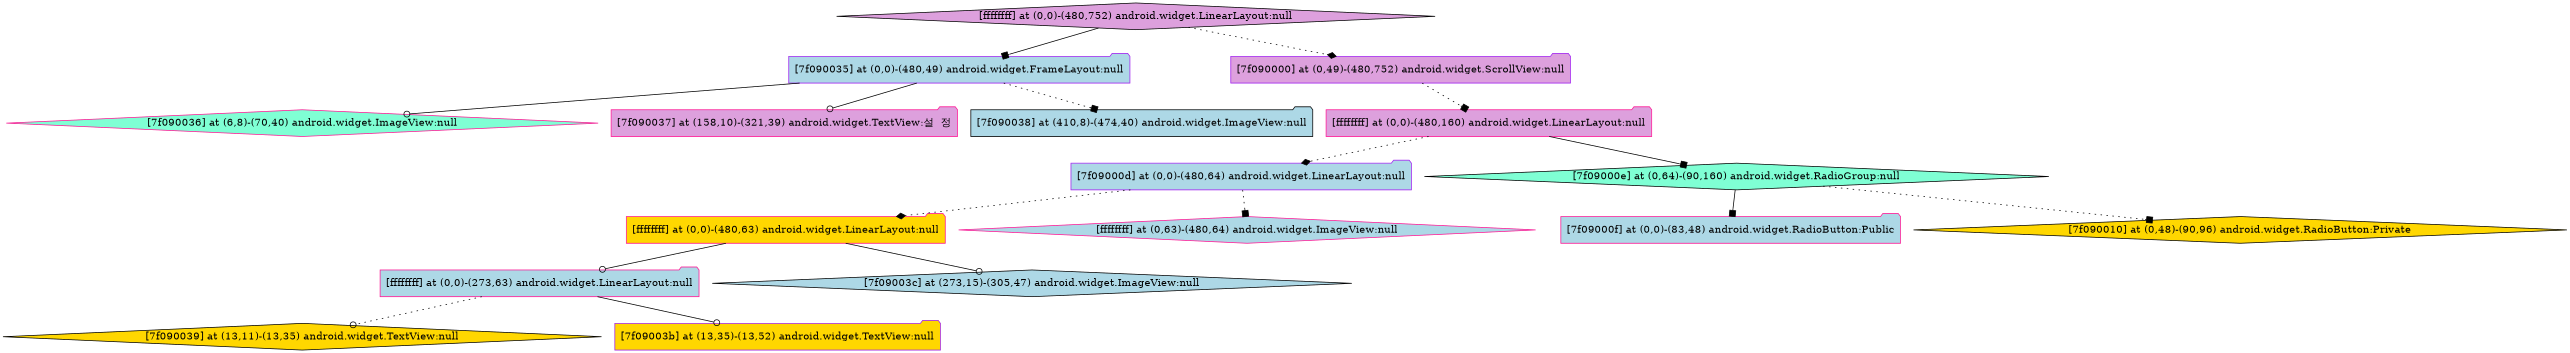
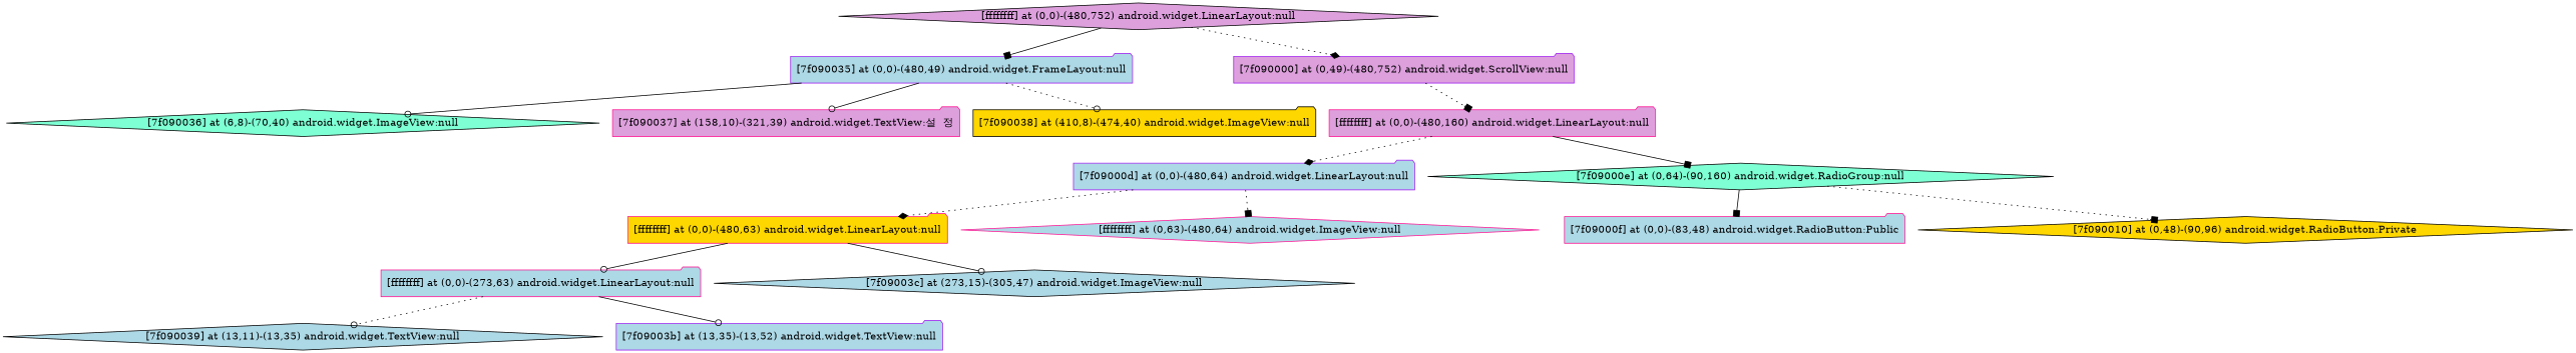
  strict digraph {
    node [color=black fillcolor=lightblue shape=folder style=filled]
    edge [arrowhead=odot style=solid]
    n1 [fillcolor=plum label="[ffffffff] at (0,0)-(480,752) android.widget.LinearLayout:null" shape=diamond]
    n2 [color=purple label="[7f090035] at (0,0)-(480,49) android.widget.FrameLayout:null"]
    n3 [color=purple fillcolor=plum label="[7f090000] at (0,49)-(480,752) android.widget.ScrollView:null"]
-   n4 [color=deeppink fillcolor=aquamarine label="[7f090036] at (6,8)-(70,40) android.widget.ImageView:null" shape=diamond]
+   n4 [fillcolor=aquamarine label="[7f090036] at (6,8)-(70,40) android.widget.ImageView:null" shape=diamond]
    n5 [color=deeppink fillcolor=plum label="[7f090037] at (158,10)-(321,39) android.widget.TextView:설  정"]
-   n6 [label="[7f090038] at (410,8)-(474,40) android.widget.ImageView:null"]
+   n6 [fillcolor=gold label="[7f090038] at (410,8)-(474,40) android.widget.ImageView:null"]
    n7 [color=deeppink fillcolor=plum label="[ffffffff] at (0,0)-(480,160) android.widget.LinearLayout:null"]
    n8 [color=purple label="[7f09000d] at (0,0)-(480,64) android.widget.LinearLayout:null"]
    n9 [fillcolor=aquamarine label="[7f09000e] at (0,64)-(90,160) android.widget.RadioGroup:null" shape=diamond]
    n10 [color=deeppink fillcolor=gold label="[ffffffff] at (0,0)-(480,63) android.widget.LinearLayout:null"]
    n11 [color=deeppink label="[ffffffff] at (0,63)-(480,64) android.widget.ImageView:null" shape=diamond]
    n12 [color=deeppink label="[7f09000f] at (0,0)-(83,48) android.widget.RadioButton:Public"]
    n13 [fillcolor=gold label="[7f090010] at (0,48)-(90,96) android.widget.RadioButton:Private" shape=diamond]
    n14 [color=deeppink label="[ffffffff] at (0,0)-(273,63) android.widget.LinearLayout:null"]
    n15 [label="[7f09003c] at (273,15)-(305,47) android.widget.ImageView:null" shape=diamond]
-   n16 [fillcolor=gold label="[7f090039] at (13,11)-(13,35) android.widget.TextView:null" shape=diamond]
-   n17 [color=purple fillcolor=gold label="[7f09003b] at (13,35)-(13,52) android.widget.TextView:null"]
+   n16 [label="[7f090039] at (13,11)-(13,35) android.widget.TextView:null" shape=diamond]
+   n17 [color=purple label="[7f09003b] at (13,35)-(13,52) android.widget.TextView:null"]
    n1 -> n2 [arrowhead=box]
    n1 -> n3 [arrowhead=diamond style=dotted]
    n2 -> n4
    n2 -> n5
-   n2 -> n6 [arrowhead=box style=dotted]
+   n2 -> n6 [style=dotted]
    n3 -> n7 [arrowhead=box style=dotted]
    n7 -> n8 [arrowhead=diamond style=dotted]
    n7 -> n9 [arrowhead=box]
    n8 -> n10 [arrowhead=diamond style=dotted]
    n8 -> n11 [arrowhead=box style=dotted]
    n9 -> n12 [arrowhead=box]
    n9 -> n13 [arrowhead=box style=dotted]
    n10 -> n14
    n10 -> n15
    n14 -> n16 [style=dotted]
    n14 -> n17
  }
